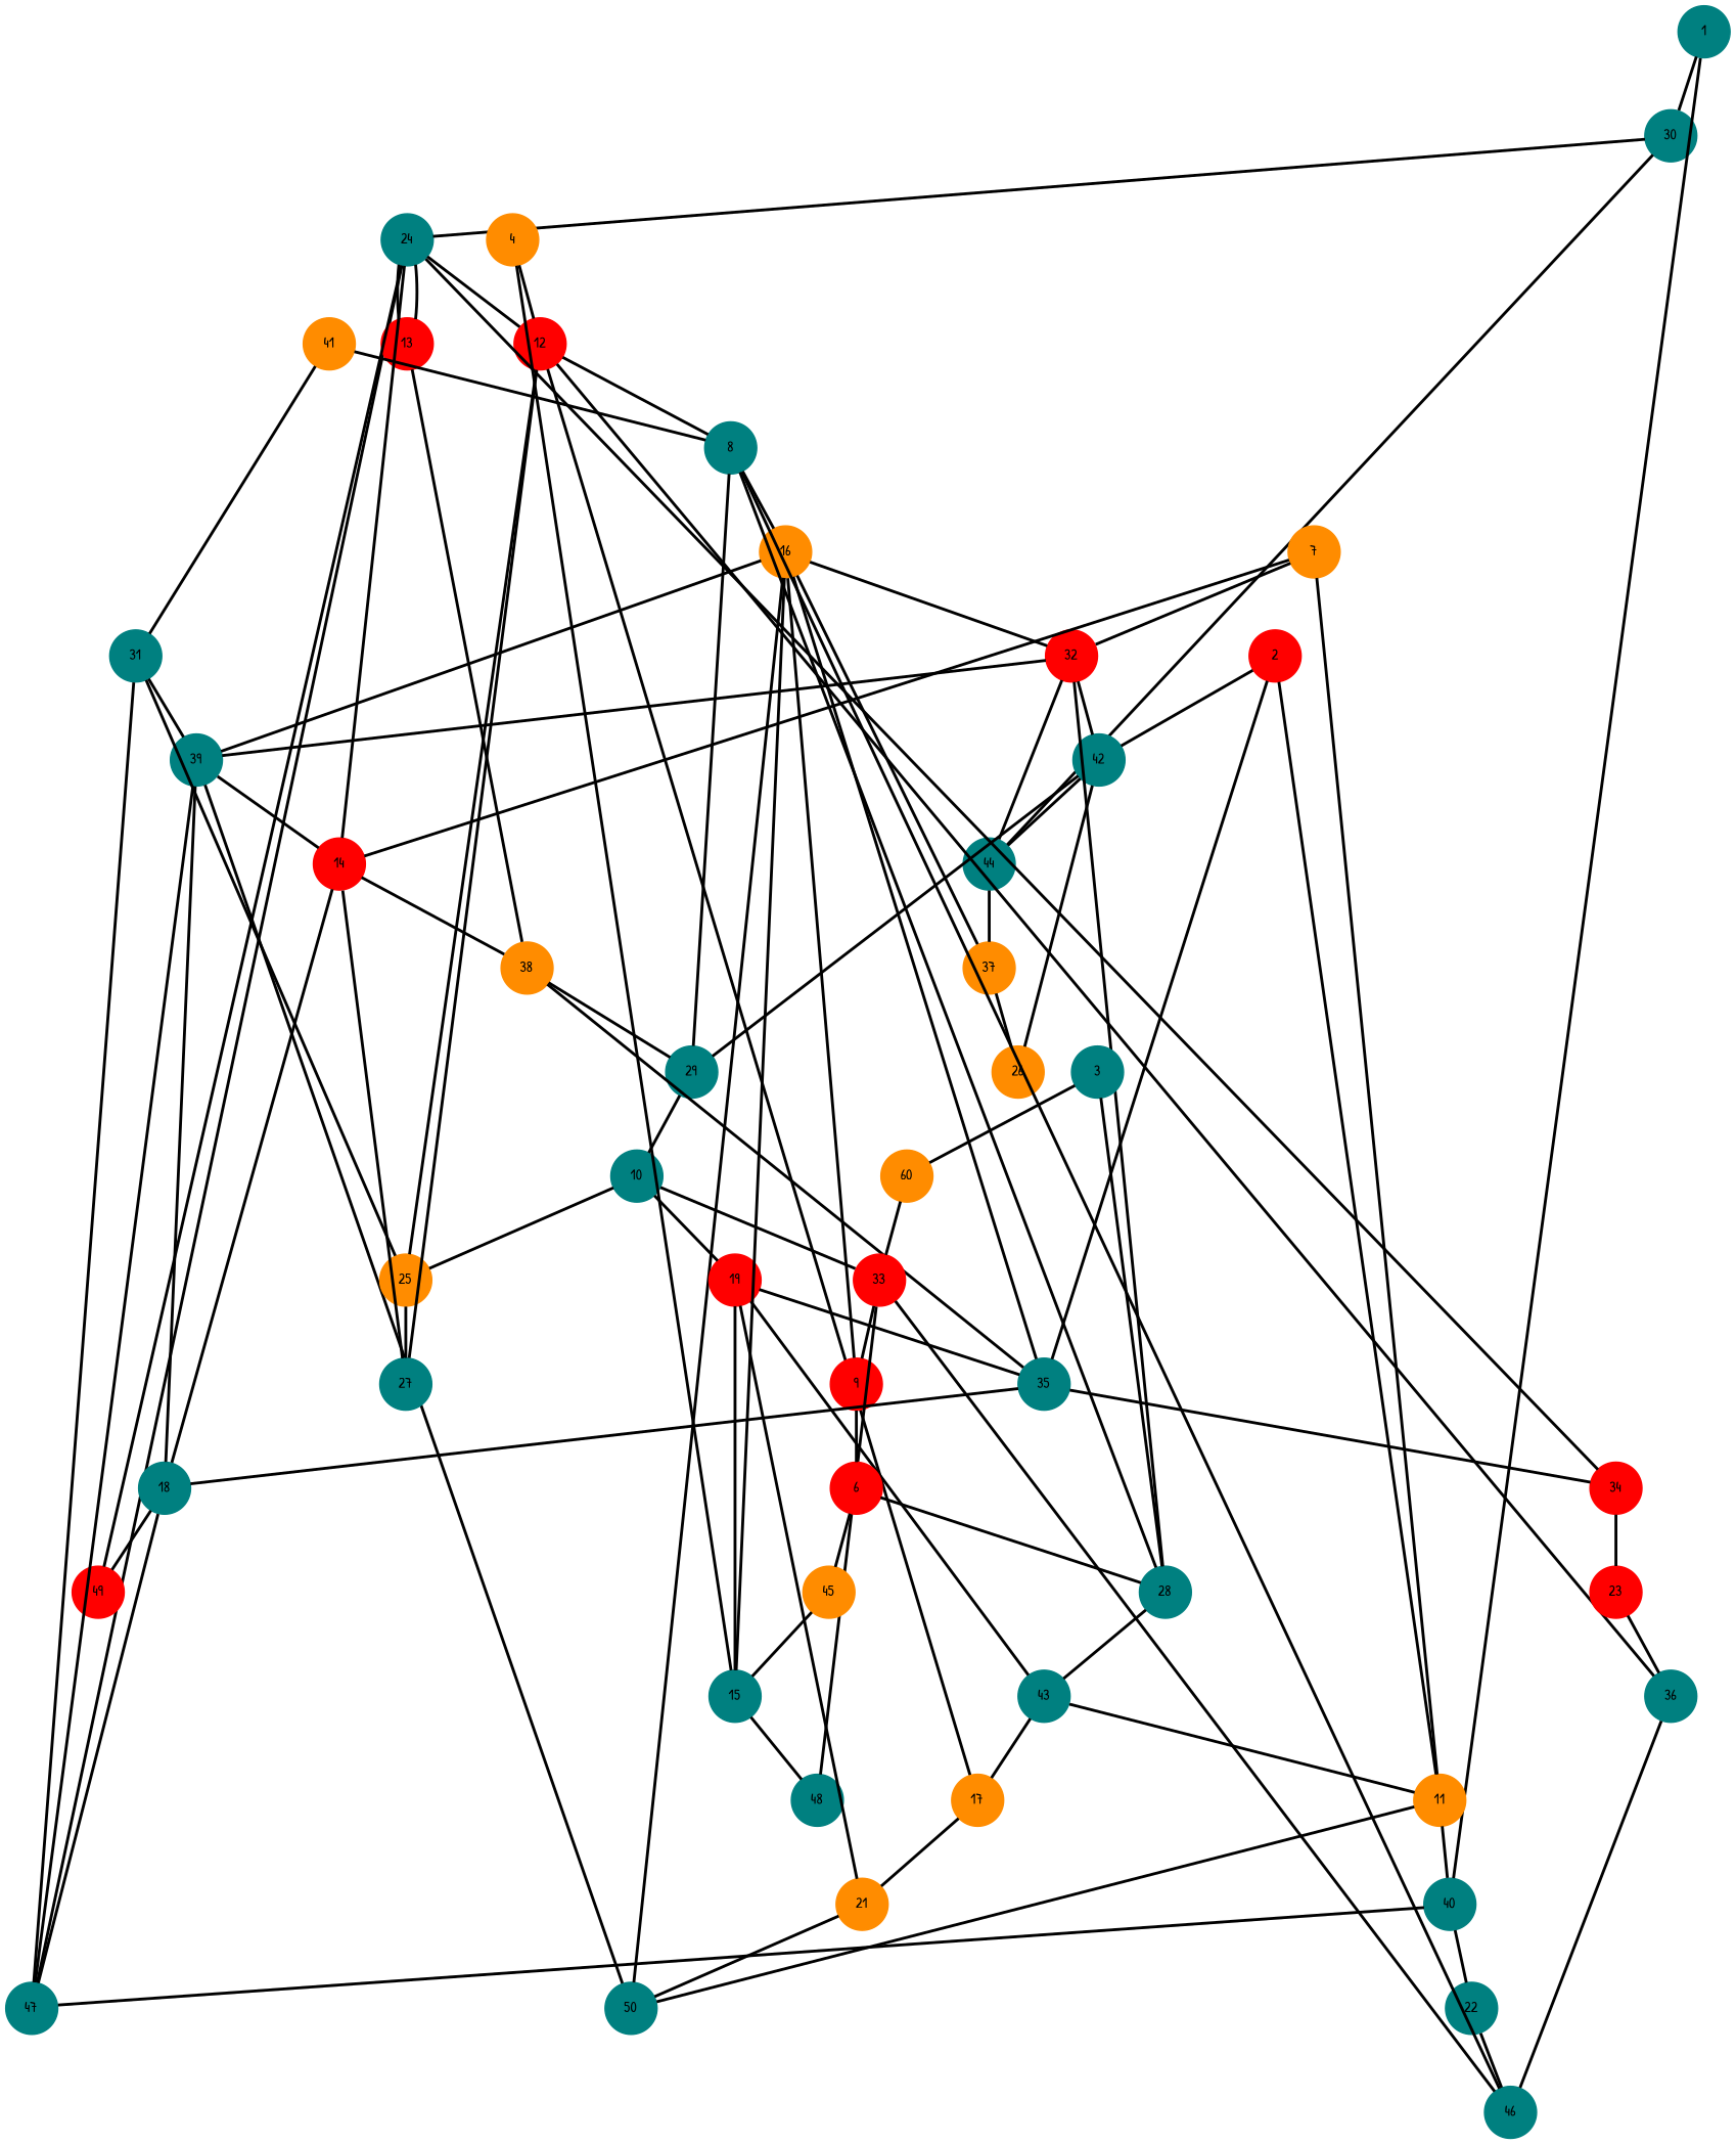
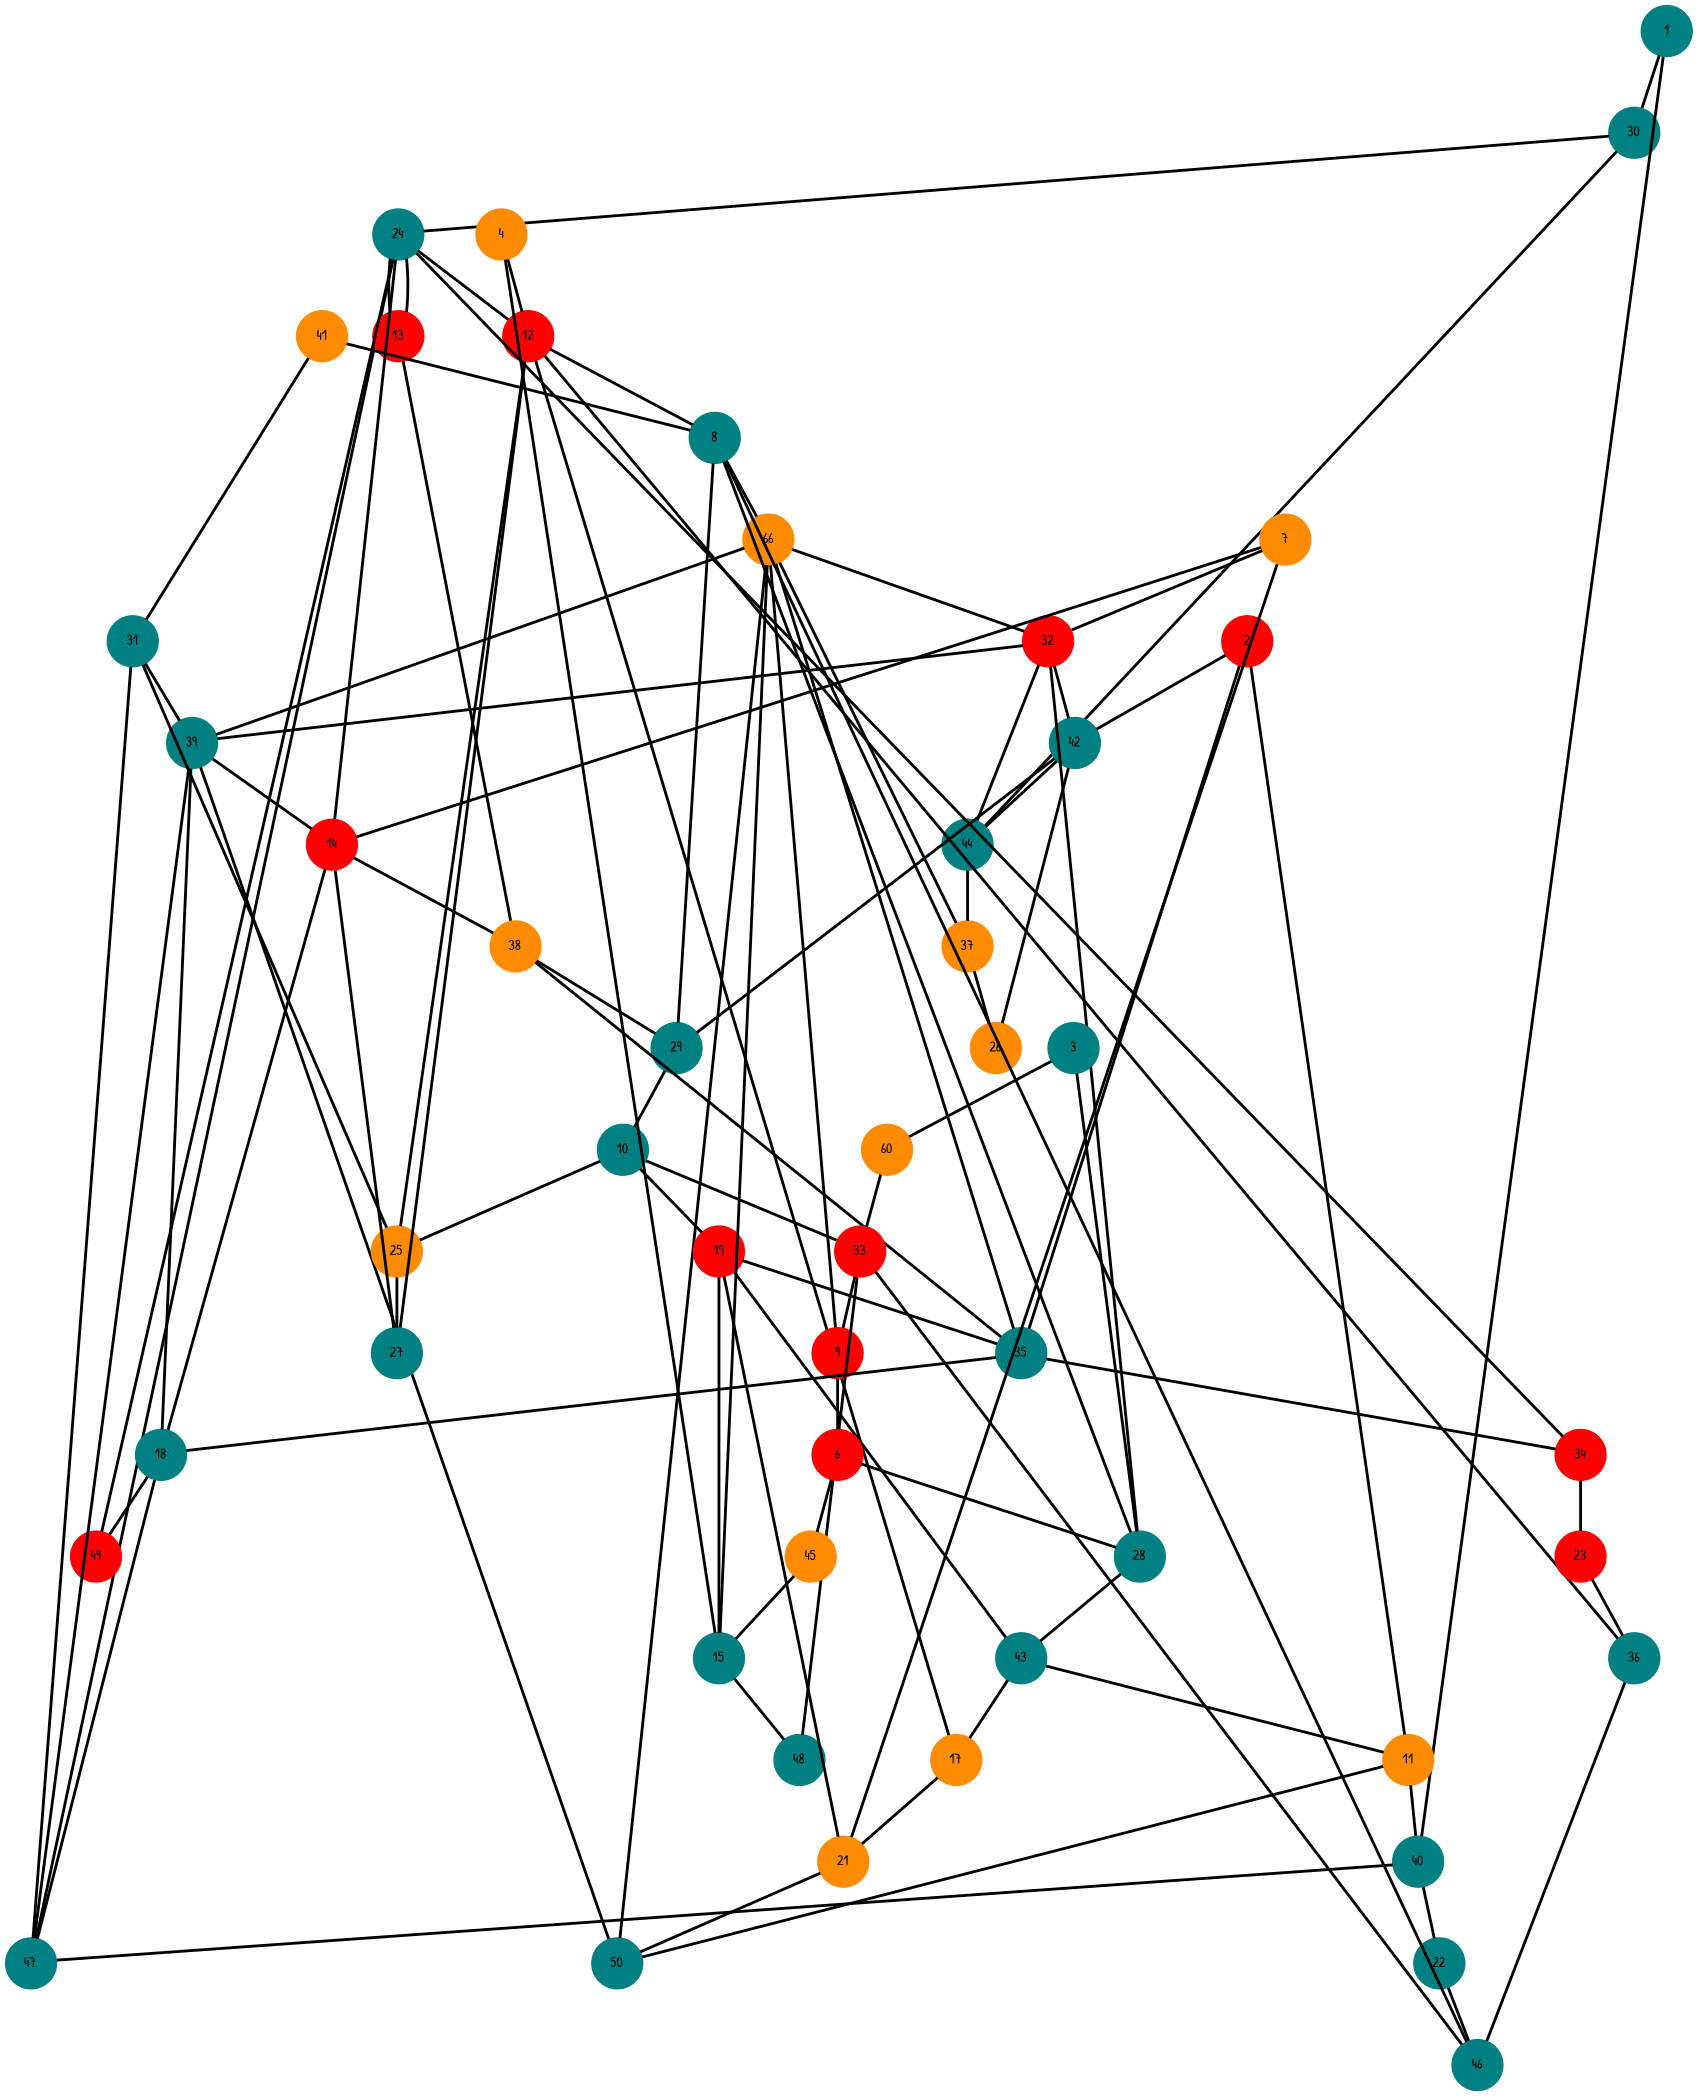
  graph {
    fontname="Patrick Hand"
    splines=line
    node [color=teal fixedsize=true fontname="Patrick Hand" fontsize=10 shape=circle style=filled]
    edge [arrowhead=none f=1 fontname="Patrick Hand" penwidth=2]
    1 [height=0.5 width=0.5]
    30 [height=0.5 width=0.5]
    40 [height=0.5 width=0.5]
    24 [height=0.5 width=0.5]
    44 [height=0.5 width=0.5]
    47 [height=0.5 width=0.5]
    22 [height=0.5 width=0.5]
    12 [color=red height=0.5 width=0.5]
    13 [color=red height=0.5 width=0.5]
    49 [color=red height=0.5 width=0.5]
    32 [color=red height=0.5 width=0.5]
    37 [color=darkorange height=0.5 width=0.5]
    46 [height=0.5 width=0.5]
    8 [height=0.5 width=0.5]
    36 [height=0.5 width=0.5]
    17 [color=darkorange height=0.5 width=0.5]
    38 [color=darkorange height=0.5 width=0.5]
    39 [height=0.5 width=0.5]
    42 [height=0.5 width=0.5]
    28 [height=0.5 width=0.5]
-   16 [color=darkorange height=0.5 width=0.5]
+   16 [color=darkorange height=0.5 width=0.5 label=66]
    26 [color=darkorange height=0.5 width=0.5]
    50 [height=0.5 width=0.5]
    14 [color=red height=0.5 width=0.5]
    18 [height=0.5 width=0.5]
    29 [height=0.5 width=0.5]
    43 [height=0.5 width=0.5]
    10 [height=0.5 width=0.5]
    25 [color=darkorange height=0.5 width=0.5]
    19 [color=red height=0.5 width=0.5]
    33 [color=red height=0.5 width=0.5]
    27 [height=0.5 width=0.5]
    35 [height=0.5 width=0.5]
    15 [height=0.5 width=0.5]
    9 [color=red height=0.5 width=0.5]
    48 [height=0.5 width=0.5]
    34 [color=red height=0.5 width=0.5]
    11 [color=darkorange height=0.5 width=0.5]
    6 [color=red height=0.5 width=0.5]
    21 [color=darkorange height=0.5 width=0.5]
    23 [color=red height=0.5 width=0.5]
    45 [color=darkorange height=0.5 width=0.5]
    2 [color=red height=0.5 width=0.5]
    41 [color=darkorange height=0.5 width=0.5]
    31 [height=0.5 width=0.5]
    3 [height=0.5 width=0.5]
    n47 [color=darkorange height=0.5 label=60 width=0.5]
    4 [color=darkorange height=0.5 width=0.5]
    7 [color=darkorange height=0.5 width=0.5]
    1 -- 30
    1 -- 40 [f=14]
    30 -- 24
    30 -- 44 [f=15]
    40 -- 47
    40 -- 22
    24 -- 47 [f=12]
    24 -- 12 [f=19]
    24 -- 13
    24 -- 49
    44 -- 32 [f=15]
    44 -- 37 [f=2]
    22 -- 46
    12 -- 8
    12 -- 36 [f=5]
    12 -- 17 [f=16]
    13 -- 24 [f=19]
    13 -- 38
    32 -- 39 [f=13]
    32 -- 42 [f=15]
    32 -- 28
    37 -- 16 [f=14]
    37 -- 26 [f=2]
    8 -- 46
    8 -- 16 [f=18]
    36 -- 46 [f=4]
    17 -- 21 [f=4]
    38 -- 29
    38 -- 35 [f=15]
    39 -- 47 [f=10]
    39 -- 50 [f=2]
    39 -- 14 [f=2]
    39 -- 18 [f=17]
    42 -- 44 [f=2]
    42 -- 29 [f=12]
    28 -- 8 [f=18]
    28 -- 43
    16 -- 32 [f=14]
    16 -- 39 [f=8]
    16 -- 50 [f=2]
    26 -- 42 [f=15]
    14 -- 24 [f=15]
    14 -- 38 [f=18]
    14 -- 18 [f=2]
    18 -- 47 [f=20]
    18 -- 49 [f=2]
    29 -- 8 [f=17]
    29 -- 10
    43 -- 17 [f=19]
    43 -- 11
    10 -- 25
    10 -- 19 [f=5]
    10 -- 33
    25 -- 12
    25 -- 27
    19 -- 43 [f=4]
    19 -- 35 [f=4]
    19 -- 15 [f=9]
    33 -- 46 [f=3]
    33 -- 9 [f=2]
    33 -- 48 [f=17]
    27 -- 12
    27 -- 14 [f=8]
    35 -- 16 [f=6]
    35 -- 18 [f=16]
    35 -- 34 [f=4]
    15 -- 16 [f=2]
    15 -- 48 [f=2]
    9 -- 16
    9 -- 6 [f=2]
    34 -- 24 [f=11]
    34 -- 23 [f=4]
    11 -- 40
    11 -- 50
    6 -- 28 [f=10]
    6 -- 45 [f=2]
    21 -- 50 [f=4]
    21 -- 19 [f=4]
    23 -- 36 [f=4]
    45 -- 15 [f=2]
    2 -- 42 [f=2]
    2 -- 35 [f=3]
    2 -- 11 [f=19]
    41 -- 8 [f=16]
    41 -- 31 [f=2]
    31 -- 47 [f=17]
    31 -- 39 [f=2]
    31 -- 25 [f=14]
    3 -- 28 [f=19]
    3 -- n47 [f=2]
    n47 -- 33 [f=2]
    4 -- 12 [f=16]
    4 -- 15 [f=6]
    7 -- 32
    7 -- 14 [f=17]
-   7 -- 11 [f=2]
+   7 -- 21 [f=2]
  }
